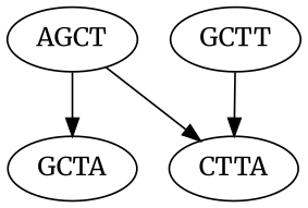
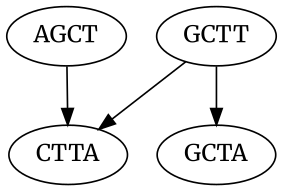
  digraph {
    fontname=Merriweather
    node [fontname=Merriweather labelStyle="font: 300 14px 'Helvetica Neue', Helvetica" rx=6 ry=6]
    edge [fontname=Merriweather]
    AGCT
    GCTA
    CTTA
    GCTT
-   AGCT -> GCTA
+   GCTT -> GCTA
    AGCT -> CTTA
    GCTT -> CTTA
  }
